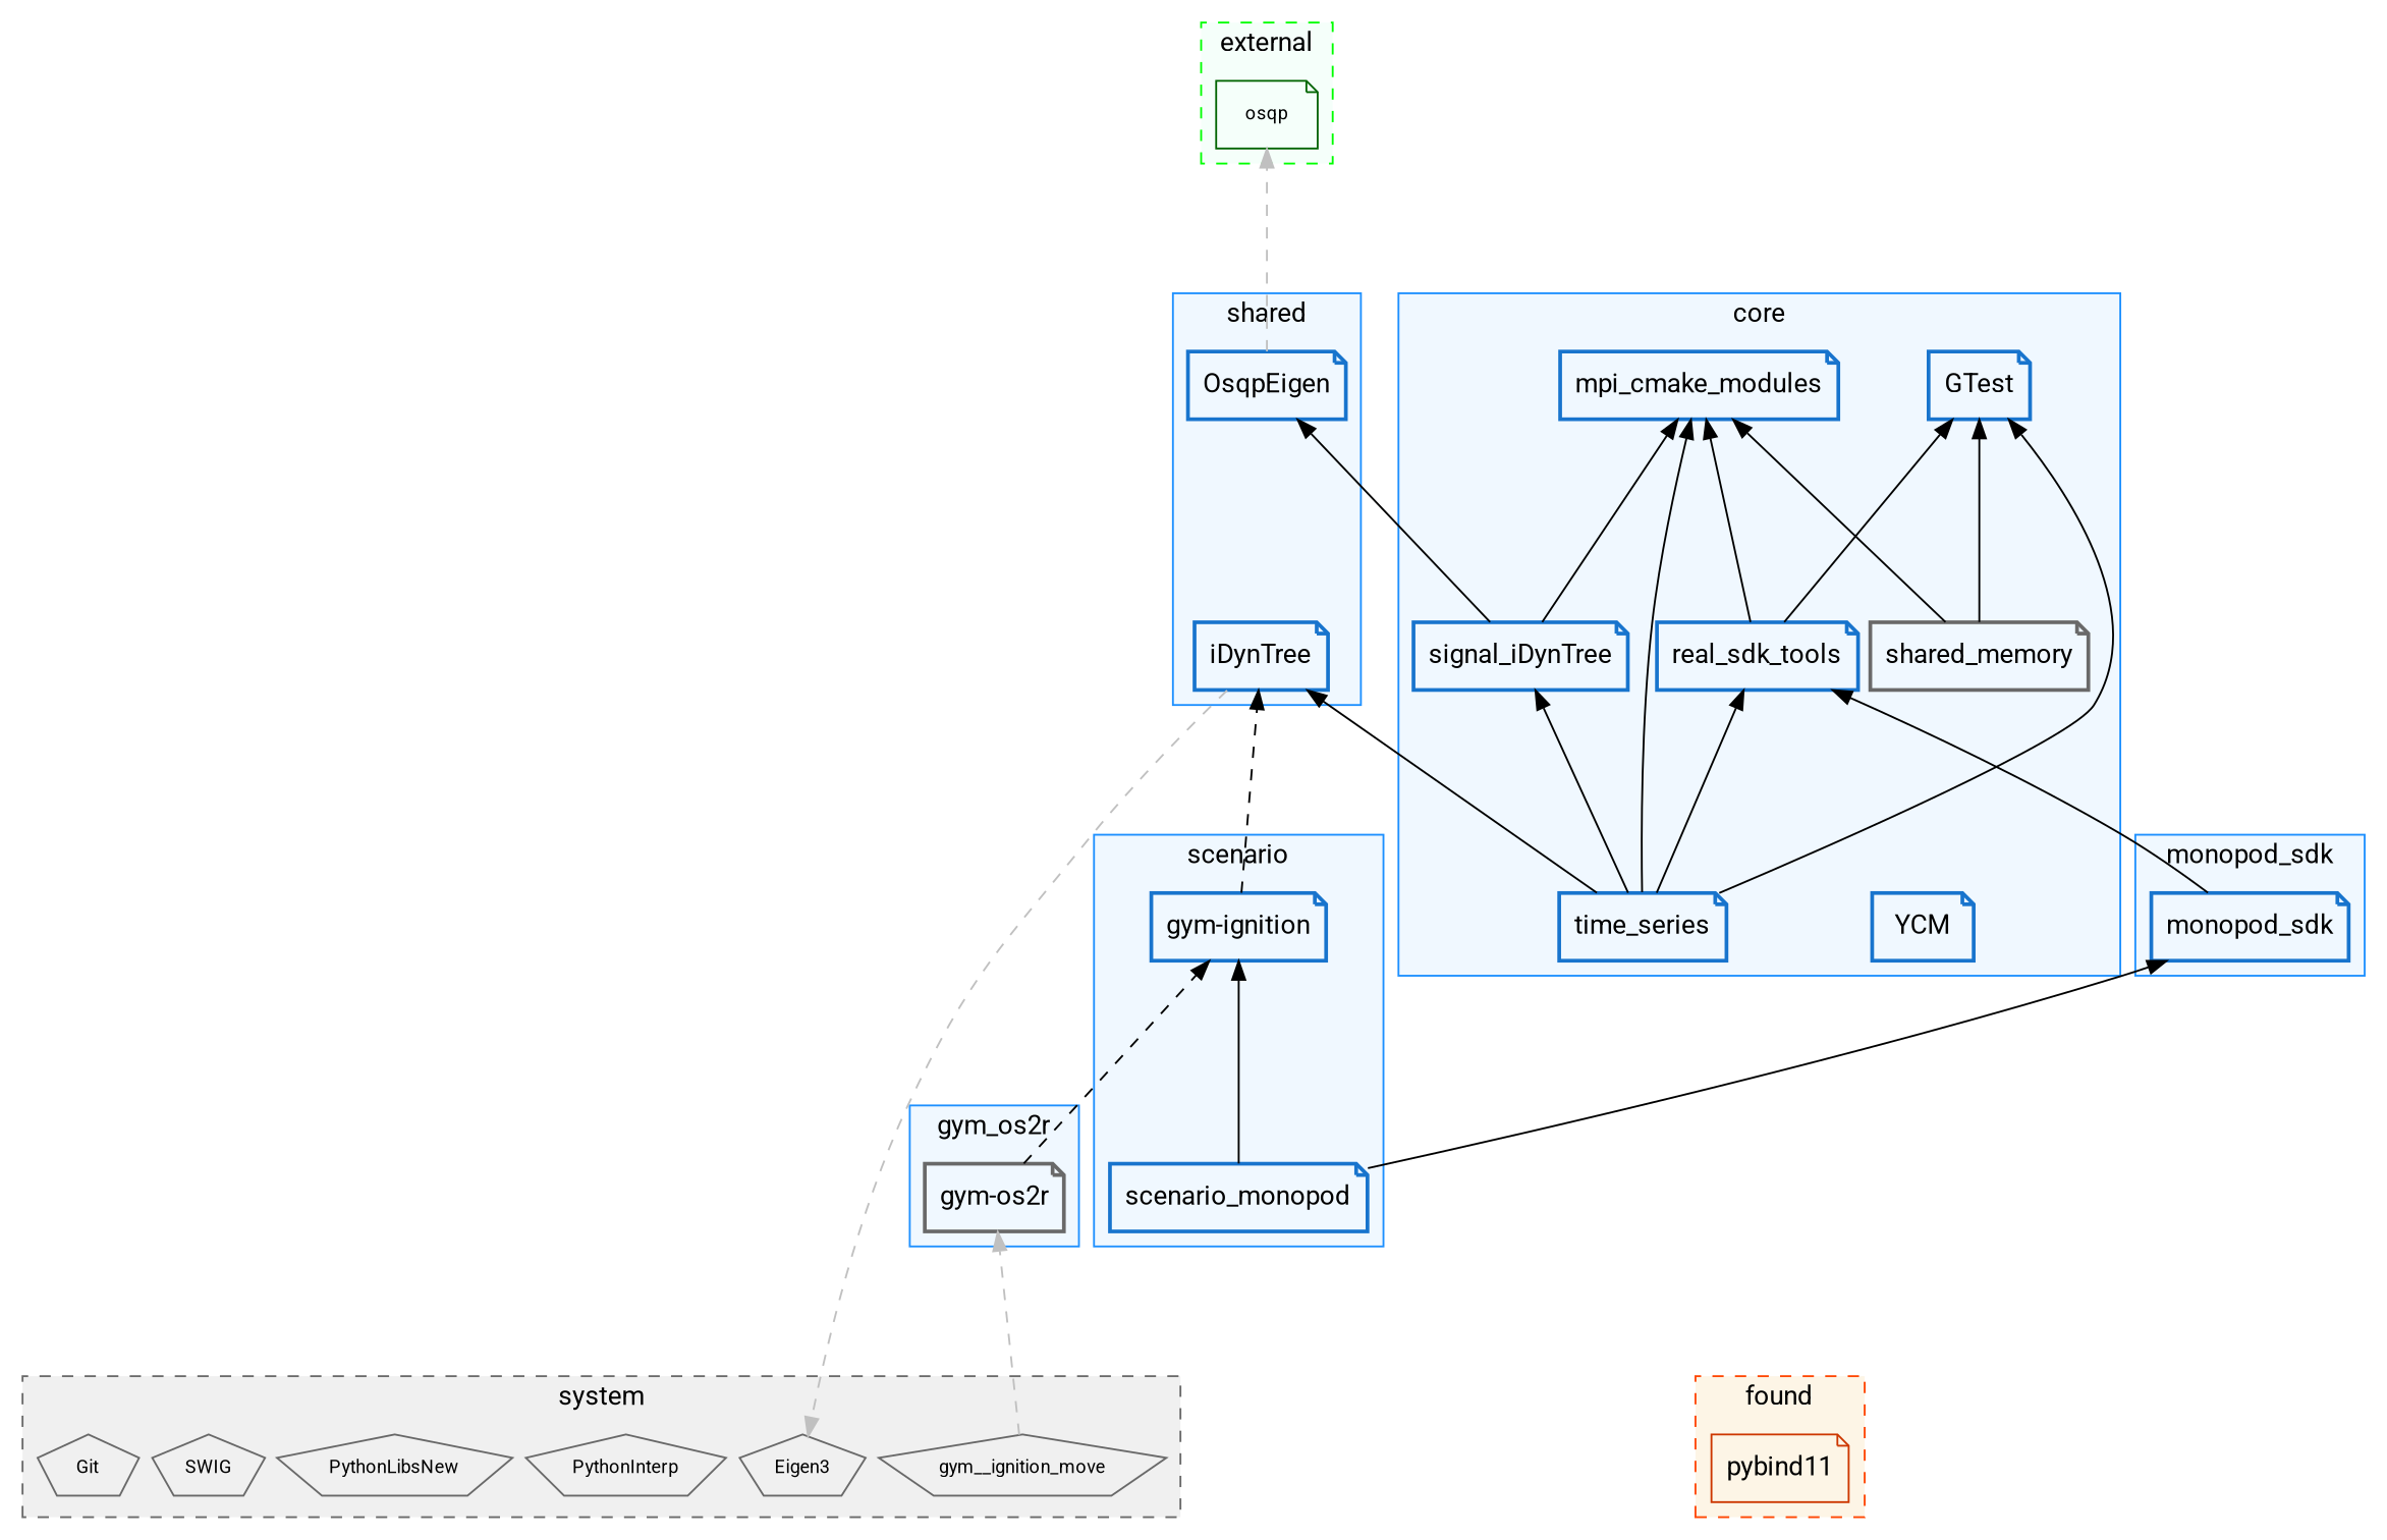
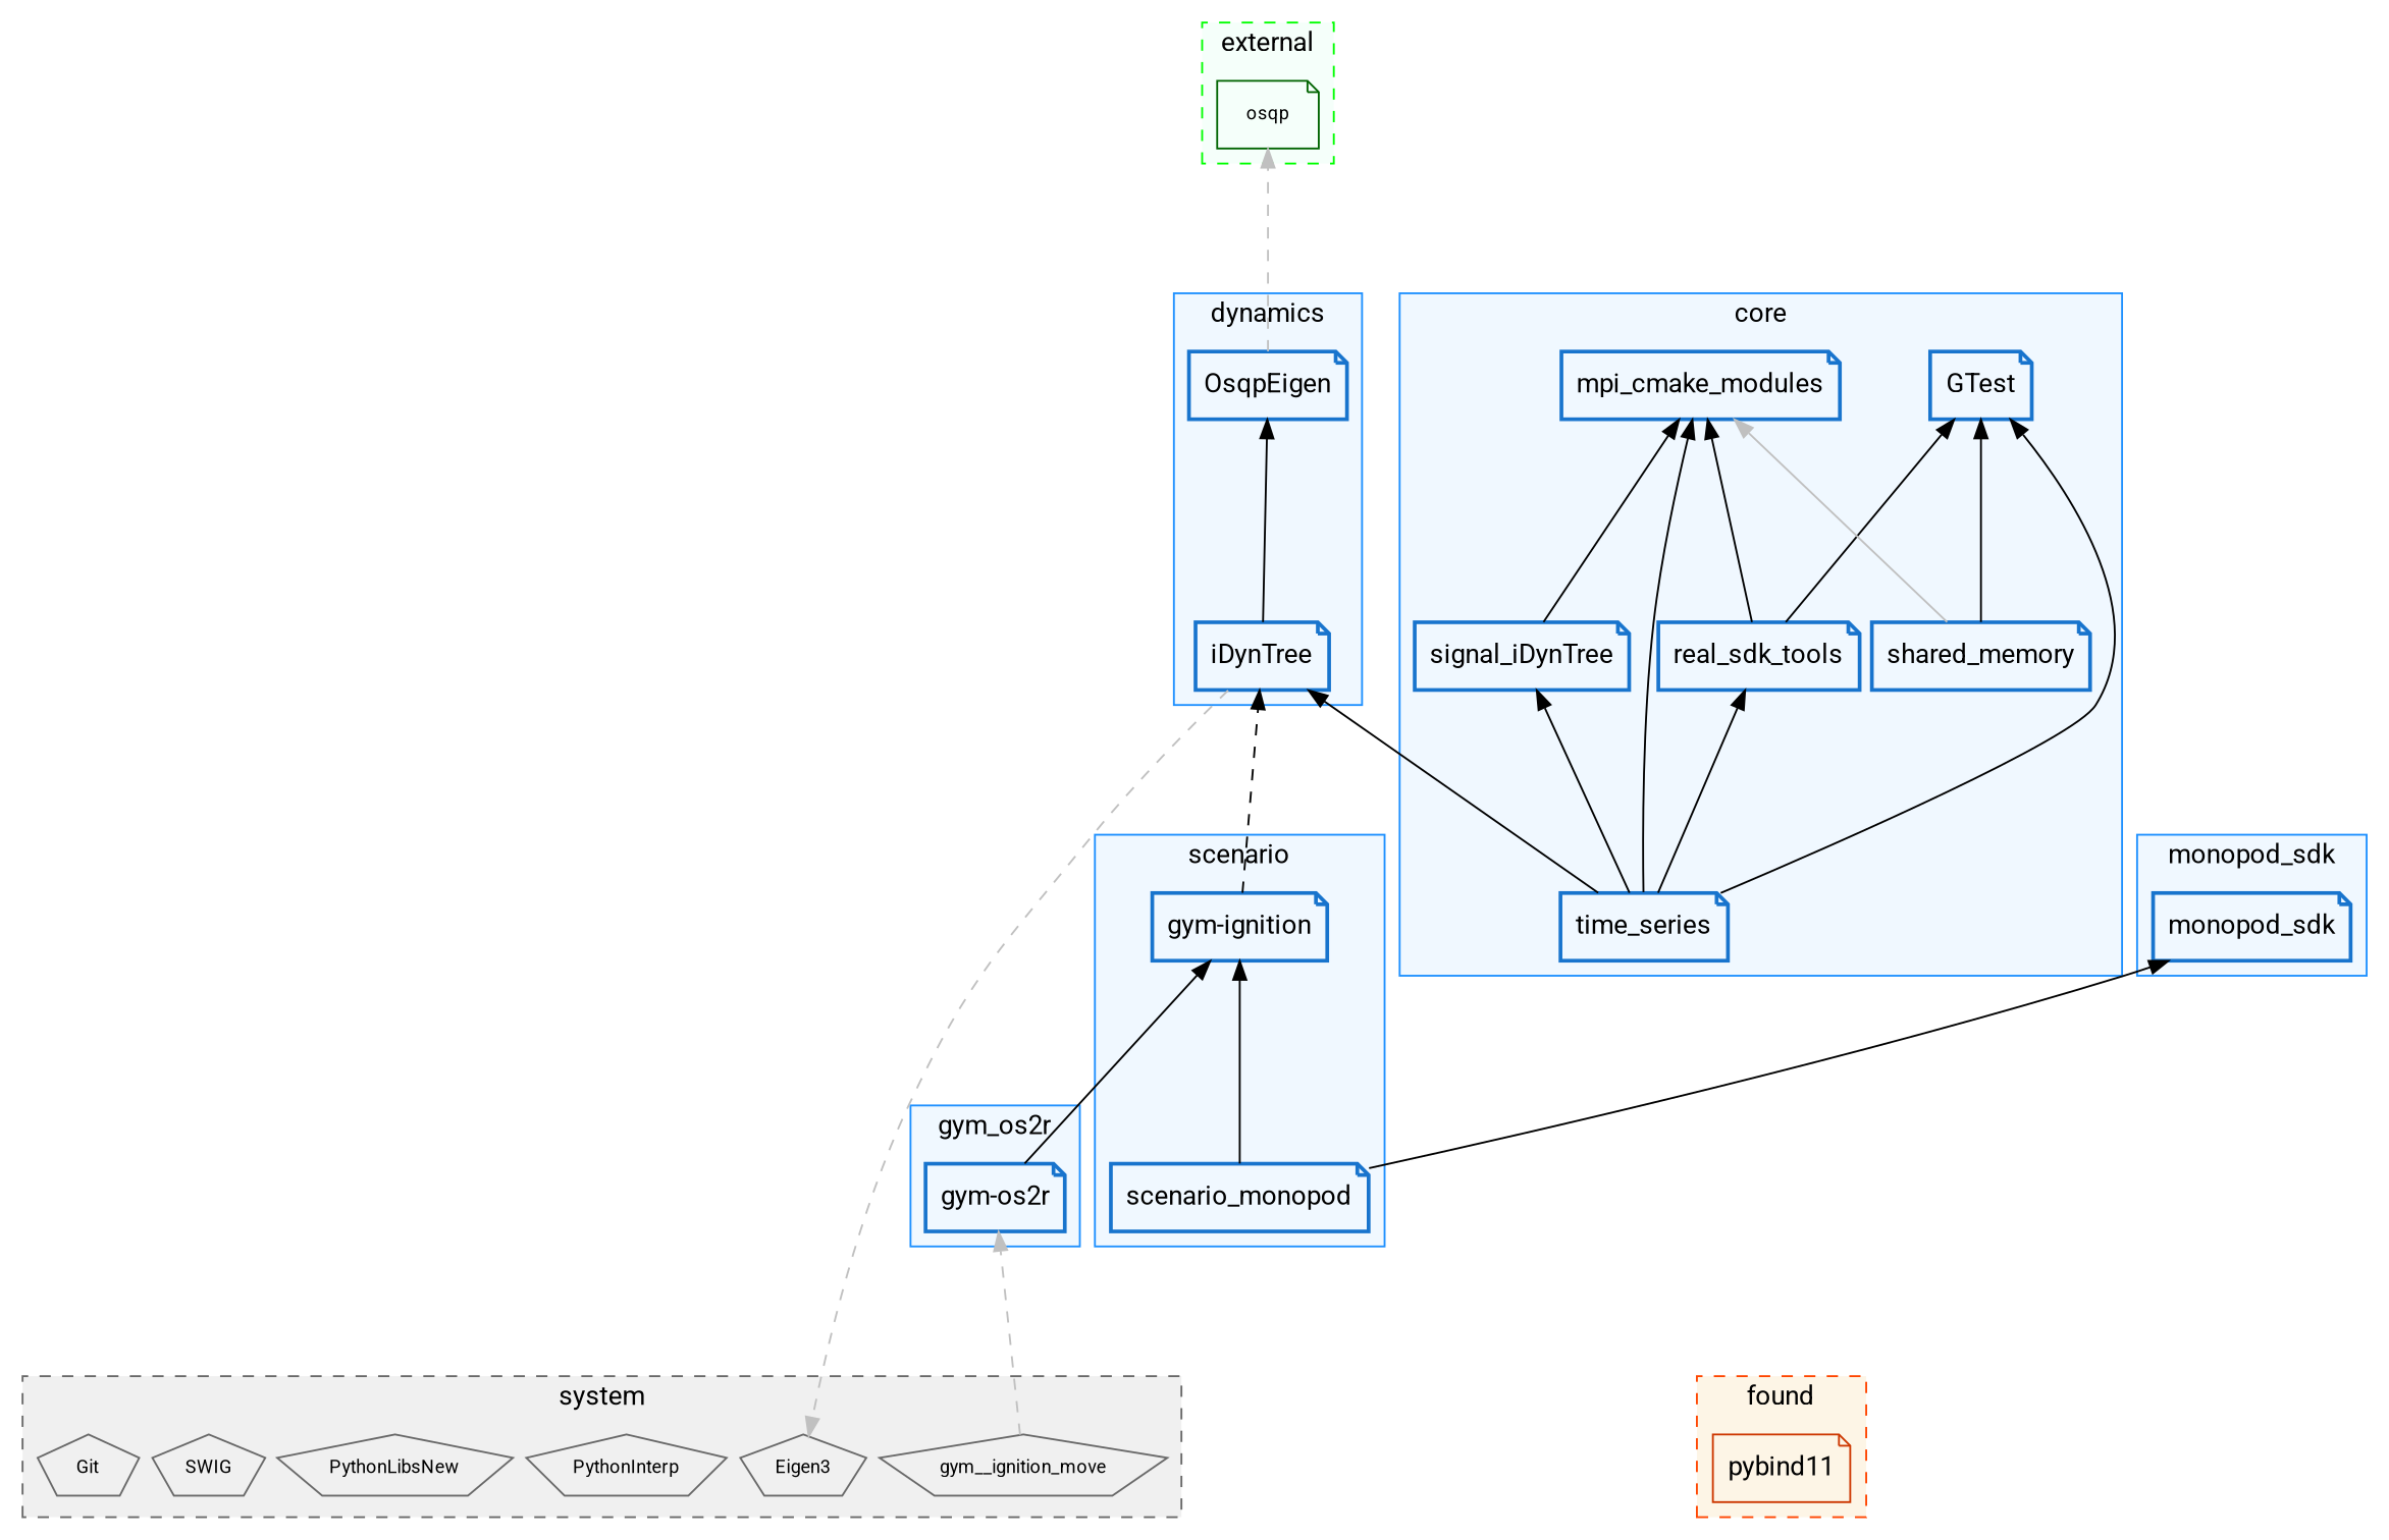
  digraph {
    fontname=Roboto
    nodesep=0.1
    rankdir=BT
    ranksep=1.5
    node [color=dodgerblue3 fontname=Roboto shape=note style=bold]
    edge [fontname=Roboto]
    Eigen3 [color=dimgray fontsize=10 shape=pentagon style=""]
    gym__ignition_move [color=dimgray fontsize=10 shape=pentagon style=""]
    PythonInterp [color=dimgray fontsize=10 shape=pentagon style=""]
    PythonLibsNew [color=dimgray fontsize=10 shape=pentagon style=""]
    SWIG [color=dimgray fontsize=10 shape=pentagon style=""]
    Git [color=dimgray fontsize=10 shape=pentagon style=""]
    pybind11 [color=orangered3 style=""]
    n8 [color=darkgreen fontsize=10 label=osqp style=""]
-   n9 [label=YCM]
    n10 [label=mpi_cmake_modules]
    n11 [label=GTest]
    n12 [label=real_sdk_tools]
    n13 [label=signal_iDynTree]
-   n14 [color=dimgray label=shared_memory]
+   n14 [label=shared_memory]
    n15 [label=time_series]
    n16 [label=monopod_sdk]
    n17 [label=OsqpEigen]
    n18 [label=iDynTree]
    n19 [label="gym-ignition"]
    n20 [label=scenario_monopod]
-   n21 [color=dimgray label="gym-os2r"]
+   n21 [label="gym-os2r"]
    subgraph cluster_1 {
      bgcolor=gray94
      color=dimgray
      label=system
      labelloc=b
      style=dashed
      Eigen3
      gym__ignition_move
      PythonInterp
      PythonLibsNew
      SWIG
      Git
    }
    subgraph cluster_2 {
      bgcolor=oldlace
      color=orangered1
      label=found
      labelloc=b
      style=dashed
      pybind11
    }
    subgraph cluster_3 {
      bgcolor=mintcream
      color=green
      label=external
      labelloc=b
      style=dashed
      n8
    }
    subgraph cluster_4 {
      bgcolor=aliceblue
      color=dodgerblue1
      label=core
      labelloc=b
-     n9
      n10
      n11
      n12
      n13
      n14
      n15
    }
    subgraph cluster_5 {
      bgcolor=aliceblue
      color=dodgerblue1
      label=monopod_sdk
      labelloc=b
      n16
    }
    subgraph cluster_6 {
      bgcolor=aliceblue
      color=dodgerblue1
-     label=shared
+     label=dynamics
      labelloc=b
      n17
      n18
    }
    subgraph cluster_7 {
      bgcolor=aliceblue
      color=dodgerblue1
      label=scenario
      labelloc=b
      n19
      n20
    }
    subgraph cluster_8 {
      bgcolor=aliceblue
      color=dodgerblue1
      label=gym_os2r
      labelloc=b
      n21
    }
    gym__ignition_move -> n21 [color=gray style=dashed]
    n12 -> n10
    n12 -> n11
    n13 -> n10
-   n14 -> n10
+   n14 -> n10 [color=gray]
    n14 -> n11
    n15 -> n10
    n15 -> n11
    n15 -> n12
    n15 -> n13
    n15 -> n18
-   n16 -> n12
    n17 -> n8 [color=gray style=dashed]
    n18 -> Eigen3 [color=gray style=dashed]
-   n13 -> n17
+   n18 -> n17
    n19 -> n18 [style=dashed]
    n20 -> n16
    n20 -> n19
-   n21 -> n19 [style=dashed]
+   n21 -> n19
  }
